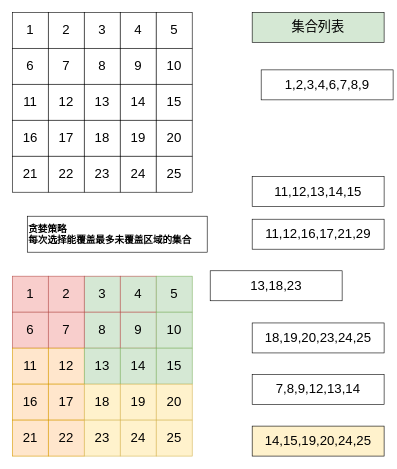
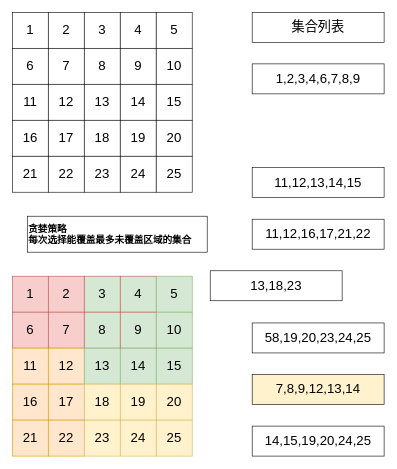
  <mxCell id="0" />
  <mxCell id="1" parent="0" />
  <mxCell id="2" value="1" style="rounded=0;whiteSpace=wrap;html=1;fontSize=22;" vertex="1" parent="1"><mxGeometry x="20" y="20" width="60" height="60" as="geometry" /></mxCell>
  <mxCell id="3" value="2" style="rounded=0;whiteSpace=wrap;html=1;fontSize=22;" vertex="1" parent="1"><mxGeometry x="80" y="20" width="60" height="60" as="geometry" /></mxCell>
  <mxCell id="4" value="3" style="rounded=0;whiteSpace=wrap;html=1;fontSize=22;" vertex="1" parent="1"><mxGeometry x="140" y="20" width="60" height="60" as="geometry" /></mxCell>
  <mxCell id="5" value="4" style="rounded=0;whiteSpace=wrap;html=1;fontSize=22;" vertex="1" parent="1"><mxGeometry x="200" y="20" width="60" height="60" as="geometry" /></mxCell>
  <mxCell id="6" value="5" style="rounded=0;whiteSpace=wrap;html=1;fontSize=22;" vertex="1" parent="1"><mxGeometry x="260" y="20" width="60" height="60" as="geometry" /></mxCell>
  <mxCell id="7" value="6" style="rounded=0;whiteSpace=wrap;html=1;fontSize=22;" vertex="1" parent="1"><mxGeometry x="20" y="80" width="60" height="60" as="geometry" /></mxCell>
  <mxCell id="8" value="7" style="rounded=0;whiteSpace=wrap;html=1;fontSize=22;" vertex="1" parent="1"><mxGeometry x="80" y="80" width="60" height="60" as="geometry" /></mxCell>
  <mxCell id="9" value="8" style="rounded=0;whiteSpace=wrap;html=1;fontSize=22;" vertex="1" parent="1"><mxGeometry x="140" y="80" width="60" height="60" as="geometry" /></mxCell>
  <mxCell id="10" value="9" style="rounded=0;whiteSpace=wrap;html=1;fontSize=22;" vertex="1" parent="1"><mxGeometry x="200" y="80" width="60" height="60" as="geometry" /></mxCell>
  <mxCell id="11" value="10" style="rounded=0;whiteSpace=wrap;html=1;fontSize=22;" vertex="1" parent="1"><mxGeometry x="260" y="80" width="60" height="60" as="geometry" /></mxCell>
  <mxCell id="12" value="11" style="rounded=0;whiteSpace=wrap;html=1;fontSize=22;" vertex="1" parent="1"><mxGeometry x="20" y="140" width="60" height="60" as="geometry" /></mxCell>
  <mxCell id="13" value="12" style="rounded=0;whiteSpace=wrap;html=1;fontSize=22;" vertex="1" parent="1"><mxGeometry x="80" y="140" width="60" height="60" as="geometry" /></mxCell>
  <mxCell id="14" value="13" style="rounded=0;whiteSpace=wrap;html=1;fontSize=22;" vertex="1" parent="1"><mxGeometry x="140" y="140" width="60" height="60" as="geometry" /></mxCell>
  <mxCell id="15" value="14" style="rounded=0;whiteSpace=wrap;html=1;fontSize=22;" vertex="1" parent="1"><mxGeometry x="200" y="140" width="60" height="60" as="geometry" /></mxCell>
  <mxCell id="16" value="15" style="rounded=0;whiteSpace=wrap;html=1;fontSize=22;" vertex="1" parent="1"><mxGeometry x="260" y="140" width="60" height="60" as="geometry" /></mxCell>
  <mxCell id="17" value="16" style="rounded=0;whiteSpace=wrap;html=1;fontSize=22;" vertex="1" parent="1"><mxGeometry x="20" y="200" width="60" height="60" as="geometry" /></mxCell>
  <mxCell id="18" value="17" style="rounded=0;whiteSpace=wrap;html=1;fontSize=22;" vertex="1" parent="1"><mxGeometry x="80" y="200" width="60" height="60" as="geometry" /></mxCell>
  <mxCell id="19" value="18" style="rounded=0;whiteSpace=wrap;html=1;fontSize=22;" vertex="1" parent="1"><mxGeometry x="140" y="200" width="60" height="60" as="geometry" /></mxCell>
  <mxCell id="20" value="19" style="rounded=0;whiteSpace=wrap;html=1;fontSize=22;" vertex="1" parent="1"><mxGeometry x="200" y="200" width="60" height="60" as="geometry" /></mxCell>
  <mxCell id="21" value="20" style="rounded=0;whiteSpace=wrap;html=1;fontSize=22;" vertex="1" parent="1"><mxGeometry x="260" y="200" width="60" height="60" as="geometry" /></mxCell>
  <mxCell id="22" value="21" style="rounded=0;whiteSpace=wrap;html=1;fontSize=22;" vertex="1" parent="1"><mxGeometry x="20" y="260" width="60" height="60" as="geometry" /></mxCell>
  <mxCell id="23" value="22" style="rounded=0;whiteSpace=wrap;html=1;fontSize=22;" vertex="1" parent="1"><mxGeometry x="80" y="260" width="60" height="60" as="geometry" /></mxCell>
  <mxCell id="24" value="23" style="rounded=0;whiteSpace=wrap;html=1;fontSize=22;" vertex="1" parent="1"><mxGeometry x="140" y="260" width="60" height="60" as="geometry" /></mxCell>
  <mxCell id="25" value="24" style="rounded=0;whiteSpace=wrap;html=1;fontSize=22;" vertex="1" parent="1"><mxGeometry x="200" y="260" width="60" height="60" as="geometry" /></mxCell>
  <mxCell id="26" value="25" style="rounded=0;whiteSpace=wrap;html=1;fontSize=22;" vertex="1" parent="1"><mxGeometry x="260" y="260" width="60" height="60" as="geometry" /></mxCell>
- <mxCell id="27" value="集合列表" style="rounded=0;whiteSpace=wrap;html=1;fontSize=22;fillColor=#d5e8d4;" vertex="1" parent="1"><mxGeometry x="420" y="20" width="220" height="50" as="geometry" /></mxCell>
- <mxCell id="28" value="1,2,3,4,6,7,8,9" style="rounded=0;whiteSpace=wrap;html=1;fontSize=22;" vertex="1" parent="1"><mxGeometry x="435" y="116" width="220" height="50" as="geometry" /></mxCell>
- <mxCell id="29" value="11,12,13,14,15" style="rounded=0;whiteSpace=wrap;html=1;fontSize=22;" vertex="1" parent="1"><mxGeometry x="420" y="294" width="220" height="50" as="geometry" /></mxCell>
- <mxCell id="30" value="11,12,16,17,21,29" style="rounded=0;whiteSpace=wrap;html=1;fontSize=22;" vertex="1" parent="1"><mxGeometry x="420" y="365" width="220" height="50" as="geometry" /></mxCell>
+ <mxCell id="27" value="集合列表" style="rounded=0;whiteSpace=wrap;html=1;fontSize=22;" vertex="1" parent="1"><mxGeometry x="420" y="20" width="220" height="50" as="geometry" /></mxCell>
+ <mxCell id="28" value="1,2,3,4,6,7,8,9" style="rounded=0;whiteSpace=wrap;html=1;fontSize=22;" vertex="1" parent="1"><mxGeometry x="420" y="106" width="220" height="50" as="geometry" /></mxCell>
+ <mxCell id="29" value="11,12,13,14,15" style="rounded=0;whiteSpace=wrap;html=1;fontSize=22;" vertex="1" parent="1"><mxGeometry x="420" y="279" width="220" height="50" as="geometry" /></mxCell>
+ <mxCell id="30" value="11,12,16,17,21,22" style="rounded=0;whiteSpace=wrap;html=1;fontSize=22;" vertex="1" parent="1"><mxGeometry x="420" y="365" width="220" height="50" as="geometry" /></mxCell>
  <mxCell id="31" value="13,18,23" style="rounded=0;whiteSpace=wrap;html=1;fontSize=22;" vertex="1" parent="1"><mxGeometry x="350" y="451" width="220" height="50" as="geometry" /></mxCell>
- <mxCell id="32" value="18,19,20,23,24,25" style="rounded=0;whiteSpace=wrap;html=1;fontSize=22;" vertex="1" parent="1"><mxGeometry x="420" y="538" width="220" height="50" as="geometry" /></mxCell>
- <mxCell id="33" value="7,8,9,12,13,14" style="rounded=0;whiteSpace=wrap;html=1;fontSize=22;" vertex="1" parent="1"><mxGeometry x="420" y="624" width="220" height="50" as="geometry" /></mxCell>
+ <mxCell id="32" value="58,19,20,23,24,25" style="rounded=0;whiteSpace=wrap;html=1;fontSize=22;" vertex="1" parent="1"><mxGeometry x="420" y="538" width="220" height="50" as="geometry" /></mxCell>
+ <mxCell id="33" value="7,8,9,12,13,14" style="rounded=0;whiteSpace=wrap;html=1;fontSize=22;fillColor=#fff2cc;" vertex="1" parent="1"><mxGeometry x="420" y="624" width="220" height="50" as="geometry" /></mxCell>
  <mxCell id="34" value="贪婪策略&lt;br style=&quot;font-size: 16px&quot;&gt;每次选择能覆盖最多未覆盖区域的集合" style="rounded=0;whiteSpace=wrap;html=1;fontSize=16;align=left;fontStyle=1" vertex="1" parent="1"><mxGeometry x="45" y="360" width="300" height="60" as="geometry" /></mxCell>
  <mxCell id="35" value="1" style="rounded=0;whiteSpace=wrap;html=1;fontSize=22;fillColor=#f8cecc;strokeColor=#b85450;" vertex="1" parent="1"><mxGeometry x="20" y="460" width="60" height="60" as="geometry" /></mxCell>
  <mxCell id="36" value="2" style="rounded=0;whiteSpace=wrap;html=1;fontSize=22;fillColor=#f8cecc;strokeColor=#b85450;" vertex="1" parent="1"><mxGeometry x="80" y="460" width="60" height="60" as="geometry" /></mxCell>
  <mxCell id="37" value="3" style="rounded=0;whiteSpace=wrap;html=1;fontSize=22;fillColor=#D5E8D4;strokeColor=#b85450;" vertex="1" parent="1"><mxGeometry x="140" y="460" width="60" height="60" as="geometry" /></mxCell>
  <mxCell id="38" value="4" style="rounded=0;whiteSpace=wrap;html=1;fontSize=22;fillColor=#D5E8D4;strokeColor=#b85450;" vertex="1" parent="1"><mxGeometry x="200" y="460" width="60" height="60" as="geometry" /></mxCell>
  <mxCell id="39" value="5" style="rounded=0;whiteSpace=wrap;html=1;fontSize=22;fillColor=#d5e8d4;strokeColor=#82b366;" vertex="1" parent="1"><mxGeometry x="260" y="460" width="60" height="60" as="geometry" /></mxCell>
  <mxCell id="40" value="6" style="rounded=0;whiteSpace=wrap;html=1;fontSize=22;fillColor=#f8cecc;strokeColor=#b85450;" vertex="1" parent="1"><mxGeometry x="20" y="520" width="60" height="60" as="geometry" /></mxCell>
  <mxCell id="41" value="7" style="rounded=0;whiteSpace=wrap;html=1;fontSize=22;fillColor=#f8cecc;strokeColor=#b85450;" vertex="1" parent="1"><mxGeometry x="80" y="520" width="60" height="60" as="geometry" /></mxCell>
  <mxCell id="42" value="8" style="rounded=0;whiteSpace=wrap;html=1;fontSize=22;fillColor=#D5E8D4;strokeColor=#b85450;" vertex="1" parent="1"><mxGeometry x="140" y="520" width="60" height="60" as="geometry" /></mxCell>
  <mxCell id="43" value="9" style="rounded=0;whiteSpace=wrap;html=1;fontSize=22;fillColor=#D5E8D4;strokeColor=#b85450;" vertex="1" parent="1"><mxGeometry x="200" y="520" width="60" height="60" as="geometry" /></mxCell>
  <mxCell id="44" value="10" style="rounded=0;whiteSpace=wrap;html=1;fontSize=22;fillColor=#d5e8d4;strokeColor=#82b366;" vertex="1" parent="1"><mxGeometry x="260" y="520" width="60" height="60" as="geometry" /></mxCell>
  <mxCell id="45" value="11" style="rounded=0;whiteSpace=wrap;html=1;fontSize=22;fillColor=#ffe6cc;strokeColor=#d79b00;" vertex="1" parent="1"><mxGeometry x="20" y="580" width="60" height="60" as="geometry" /></mxCell>
  <mxCell id="46" value="12" style="rounded=0;whiteSpace=wrap;html=1;fontSize=22;fillColor=#ffe6cc;strokeColor=#d79b00;" vertex="1" parent="1"><mxGeometry x="80" y="580" width="60" height="60" as="geometry" /></mxCell>
  <mxCell id="47" value="13" style="rounded=0;whiteSpace=wrap;html=1;fontSize=22;fillColor=#d5e8d4;strokeColor=#82b366;" vertex="1" parent="1"><mxGeometry x="140" y="580" width="60" height="60" as="geometry" /></mxCell>
  <mxCell id="48" value="14" style="rounded=0;whiteSpace=wrap;html=1;fontSize=22;fillColor=#d5e8d4;strokeColor=#82b366;" vertex="1" parent="1"><mxGeometry x="200" y="580" width="60" height="60" as="geometry" /></mxCell>
  <mxCell id="49" value="15" style="rounded=0;whiteSpace=wrap;html=1;fontSize=22;fillColor=#d5e8d4;strokeColor=#82b366;" vertex="1" parent="1"><mxGeometry x="260" y="580" width="60" height="60" as="geometry" /></mxCell>
  <mxCell id="50" value="16" style="rounded=0;whiteSpace=wrap;html=1;fontSize=22;fillColor=#ffe6cc;strokeColor=#d79b00;" vertex="1" parent="1"><mxGeometry x="20" y="640" width="60" height="60" as="geometry" /></mxCell>
  <mxCell id="51" value="17" style="rounded=0;whiteSpace=wrap;html=1;fontSize=22;fillColor=#ffe6cc;strokeColor=#d79b00;" vertex="1" parent="1"><mxGeometry x="80" y="640" width="60" height="60" as="geometry" /></mxCell>
  <mxCell id="52" value="18" style="rounded=0;whiteSpace=wrap;html=1;fontSize=22;fillColor=#fff2cc;strokeColor=#d6b656;" vertex="1" parent="1"><mxGeometry x="140" y="640" width="60" height="60" as="geometry" /></mxCell>
  <mxCell id="53" value="19" style="rounded=0;whiteSpace=wrap;html=1;fontSize=22;fillColor=#fff2cc;strokeColor=#d6b656;" vertex="1" parent="1"><mxGeometry x="200" y="640" width="60" height="60" as="geometry" /></mxCell>
  <mxCell id="54" value="20" style="rounded=0;whiteSpace=wrap;html=1;fontSize=22;fillColor=#fff2cc;strokeColor=#d6b656;" vertex="1" parent="1"><mxGeometry x="260" y="640" width="60" height="60" as="geometry" /></mxCell>
  <mxCell id="55" value="21" style="rounded=0;whiteSpace=wrap;html=1;fontSize=22;fillColor=#ffe6cc;strokeColor=#d79b00;" vertex="1" parent="1"><mxGeometry x="20" y="700" width="60" height="60" as="geometry" /></mxCell>
  <mxCell id="56" value="22" style="rounded=0;whiteSpace=wrap;html=1;fontSize=22;fillColor=#ffe6cc;strokeColor=#d79b00;" vertex="1" parent="1"><mxGeometry x="80" y="700" width="60" height="60" as="geometry" /></mxCell>
  <mxCell id="57" value="23" style="rounded=0;whiteSpace=wrap;html=1;fontSize=22;fillColor=#fff2cc;strokeColor=#d6b656;" vertex="1" parent="1"><mxGeometry x="140" y="700" width="60" height="60" as="geometry" /></mxCell>
  <mxCell id="58" value="24" style="rounded=0;whiteSpace=wrap;html=1;fontSize=22;fillColor=#fff2cc;strokeColor=#d6b656;" vertex="1" parent="1"><mxGeometry x="200" y="700" width="60" height="60" as="geometry" /></mxCell>
  <mxCell id="59" value="25" style="rounded=0;whiteSpace=wrap;html=1;fontSize=22;fillColor=#fff2cc;strokeColor=#d6b656;" vertex="1" parent="1"><mxGeometry x="260" y="700" width="60" height="60" as="geometry" /></mxCell>
- <mxCell id="60" value="14,15,19,20,24,25" style="rounded=0;whiteSpace=wrap;html=1;fontSize=22;fillColor=#fff2cc;" vertex="1" parent="1"><mxGeometry x="420" y="710" width="220" height="50" as="geometry" /></mxCell>
+ <mxCell id="60" value="14,15,19,20,24,25" style="rounded=0;whiteSpace=wrap;html=1;fontSize=22;" vertex="1" parent="1"><mxGeometry x="420" y="710" width="220" height="50" as="geometry" /></mxCell>
